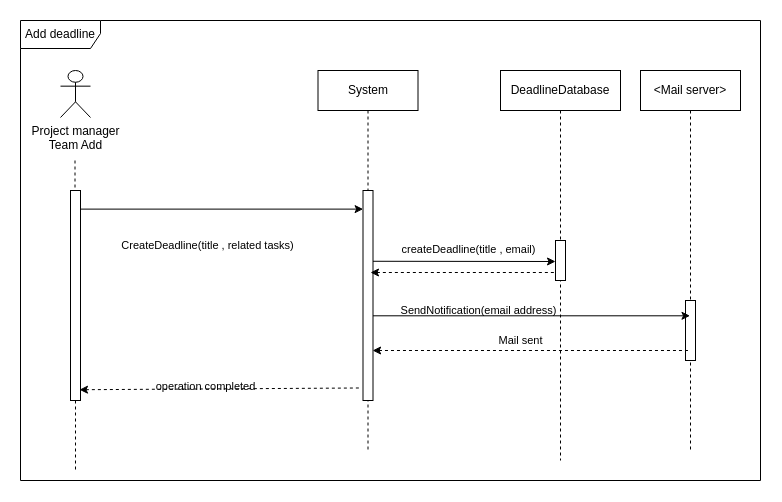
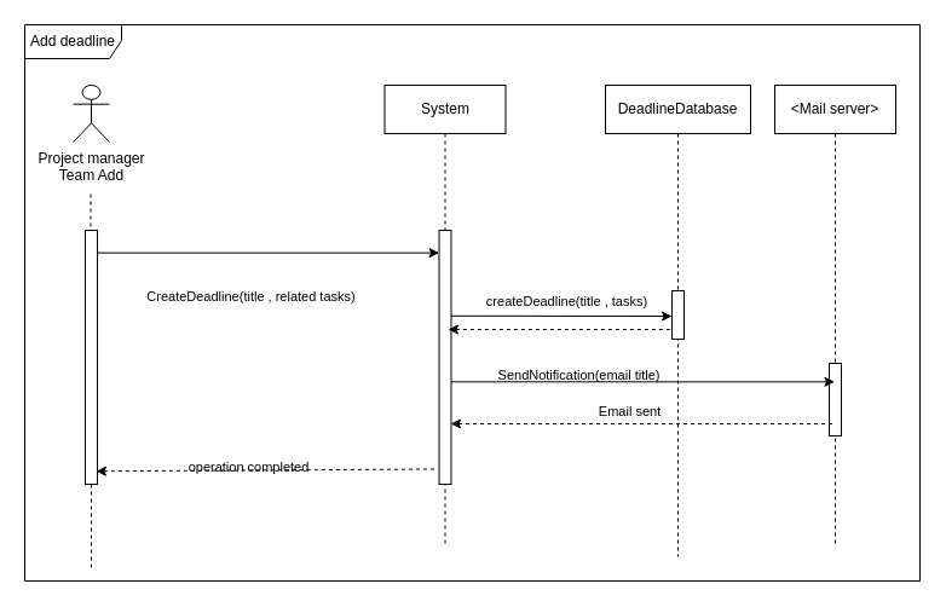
  <mxCell id="0" />
  <mxCell id="1" parent="0" />
  <mxCell id="2" value="Add deadline" style="shape=umlFrame;whiteSpace=wrap;html=1;width=80;height=28;" parent="1" vertex="1"><mxGeometry x="20" y="20" width="740" height="460" as="geometry" /></mxCell>
  <mxCell id="3" value="Project manager&lt;br&gt;Team Add" style="shape=umlActor;verticalLabelPosition=bottom;verticalAlign=top;html=1;" parent="1" vertex="1"><mxGeometry x="60" y="70" width="30" height="47" as="geometry" /></mxCell>
  <mxCell id="4" value="DeadlineDatabase" style="shape=umlLifeline;perimeter=lifelinePerimeter;whiteSpace=wrap;html=1;container=1;collapsible=0;recursiveResize=0;outlineConnect=0;" parent="1" vertex="1"><mxGeometry x="500" y="70" width="120" height="390" as="geometry" /></mxCell>
  <mxCell id="5" value="" style="endArrow=none;dashed=1;endFill=0;endSize=12;html=1;startArrow=none;" parent="1" source="9" edge="1"><mxGeometry width="160" relative="1" as="geometry"><mxPoint x="74.5" y="160" as="sourcePoint" /><mxPoint x="75" y="470" as="targetPoint" /></mxGeometry></mxCell>
  <mxCell id="6" value="System" style="shape=umlLifeline;perimeter=lifelinePerimeter;whiteSpace=wrap;html=1;container=1;collapsible=0;recursiveResize=0;outlineConnect=0;" parent="1" vertex="1"><mxGeometry x="317.5" y="70" width="100" height="380" as="geometry" /></mxCell>
  <mxCell id="7" value="&amp;lt;Mail server&amp;gt;" style="shape=umlLifeline;perimeter=lifelinePerimeter;whiteSpace=wrap;html=1;container=1;collapsible=0;recursiveResize=0;outlineConnect=0;" parent="1" vertex="1"><mxGeometry x="640" y="70" width="100" height="380" as="geometry" /></mxCell>
  <mxCell id="8" value="" style="rounded=0;whiteSpace=wrap;html=1;" parent="1" vertex="1"><mxGeometry x="685" y="300" width="10" height="60" as="geometry" /></mxCell>
  <mxCell id="9" value="" style="html=1;points=[];perimeter=orthogonalPerimeter;" parent="1" vertex="1"><mxGeometry x="70" y="190" width="10" height="210" as="geometry" /></mxCell>
  <mxCell id="10" value="" style="endArrow=none;dashed=1;endFill=0;endSize=12;html=1;" parent="1" target="9" edge="1"><mxGeometry width="160" relative="1" as="geometry"><mxPoint x="74.5" y="160" as="sourcePoint" /><mxPoint x="74.5" y="510" as="targetPoint" /></mxGeometry></mxCell>
  <mxCell id="11" value="" style="endArrow=classic;html=1;fontSize=11;entryX=0.011;entryY=0.051;entryDx=0;entryDy=0;entryPerimeter=0;" parent="1" edge="1"><mxGeometry width="50" height="50" relative="1" as="geometry"><mxPoint x="80" y="208.615" as="sourcePoint" /><mxPoint x="362.61" y="208.615" as="targetPoint" /></mxGeometry></mxCell>
  <mxCell id="12" value="CreateDeadline(title , related tasks)" style="text;html=1;align=center;verticalAlign=middle;resizable=0;points=[];autosize=1;strokeColor=none;fontSize=11;" parent="1" vertex="1"><mxGeometry x="112" y="235" width="190" height="20" as="geometry" /></mxCell>
  <mxCell id="13" value="" style="endArrow=none;dashed=1;html=1;fontSize=11;exitX=1.15;exitY=0.348;exitDx=0;exitDy=0;exitPerimeter=0;startArrow=classic;startFill=1;" parent="1" target="7" edge="1"><mxGeometry width="50" height="50" relative="1" as="geometry"><mxPoint x="372.1" y="350" as="sourcePoint" /><mxPoint x="552.89" y="350.08" as="targetPoint" /></mxGeometry></mxCell>
- <mxCell id="14" value="Mail sent" style="text;html=1;align=center;verticalAlign=middle;resizable=0;points=[];autosize=1;strokeColor=none;fontSize=11;" parent="1" vertex="1"><mxGeometry x="485" y="330" width="70" height="20" as="geometry" /></mxCell>
+ <mxCell id="14" value="Email sent" style="text;html=1;align=center;verticalAlign=middle;resizable=0;points=[];autosize=1;strokeColor=none;fontSize=11;" parent="1" vertex="1"><mxGeometry x="485" y="330" width="70" height="20" as="geometry" /></mxCell>
  <mxCell id="15" value="" style="rounded=0;whiteSpace=wrap;html=1;" parent="1" vertex="1"><mxGeometry x="555" y="240" width="10" height="40" as="geometry" /></mxCell>
  <mxCell id="16" value="" style="endArrow=none;dashed=1;html=1;fontSize=11;entryX=-0.021;entryY=0.424;entryDx=0;entryDy=0;entryPerimeter=0;exitX=0.9;exitY=0.886;exitDx=0;exitDy=0;exitPerimeter=0;startArrow=classic;startFill=1;" parent="1" edge="1"><mxGeometry width="50" height="50" relative="1" as="geometry"><mxPoint x="79" y="389.23" as="sourcePoint" /><mxPoint x="360.79" y="387.48" as="targetPoint" /></mxGeometry></mxCell>
  <mxCell id="17" value="operation completed" style="text;html=1;align=center;verticalAlign=middle;resizable=0;points=[];autosize=1;strokeColor=none;fontSize=11;" parent="1" vertex="1"><mxGeometry x="145" y="376" width="120" height="20" as="geometry" /></mxCell>
  <mxCell id="18" value="" style="endArrow=classic;html=1;fontSize=11;exitX=0.896;exitY=0.235;exitDx=0;exitDy=0;exitPerimeter=0;" parent="1" edge="1"><mxGeometry width="50" height="50" relative="1" as="geometry"><mxPoint x="371.46" y="260.775" as="sourcePoint" /><mxPoint x="555" y="261" as="targetPoint" /></mxGeometry></mxCell>
- <mxCell id="19" value="createDeadline(title , email)" style="text;html=1;align=center;verticalAlign=middle;resizable=0;points=[];autosize=1;strokeColor=none;fontSize=11;" parent="1" vertex="1"><mxGeometry x="392.5" y="238.5" width="150" height="20" as="geometry" /></mxCell>
+ <mxCell id="19" value="createDeadline(title , tasks)" style="text;html=1;align=center;verticalAlign=middle;resizable=0;points=[];autosize=1;strokeColor=none;fontSize=11;" parent="1" vertex="1"><mxGeometry x="392.5" y="238.5" width="150" height="20" as="geometry" /></mxCell>
  <mxCell id="20" value="" style="endArrow=classic;html=1;fontSize=11;exitX=0.94;exitY=0.357;exitDx=0;exitDy=0;exitPerimeter=0;" parent="1" edge="1"><mxGeometry width="50" height="50" relative="1" as="geometry"><mxPoint x="371.9" y="315.305" as="sourcePoint" /><mxPoint x="689.5" y="315.305" as="targetPoint" /></mxGeometry></mxCell>
- <mxCell id="21" value="SendNotification(email address)" style="text;html=1;align=center;verticalAlign=middle;resizable=0;points=[];autosize=1;strokeColor=none;fontSize=11;" parent="1" vertex="1"><mxGeometry x="392.5" y="300" width="170" height="20" as="geometry" /></mxCell>
+ <mxCell id="21" value="SendNotification(email title)" style="text;html=1;align=center;verticalAlign=middle;resizable=0;points=[];autosize=1;strokeColor=none;fontSize=11;" parent="1" vertex="1"><mxGeometry x="392.5" y="300" width="170" height="20" as="geometry" /></mxCell>
  <mxCell id="22" value="" style="rounded=0;whiteSpace=wrap;html=1;" parent="1" vertex="1"><mxGeometry x="362.5" y="190" width="10" height="210" as="geometry" /></mxCell>
  <mxCell id="23" value="" style="endArrow=none;dashed=1;html=1;fontSize=11;startArrow=classic;startFill=1;entryX=0;entryY=0.75;entryDx=0;entryDy=0;" edge="1" parent="1"><mxGeometry width="50" height="50" relative="1" as="geometry"><mxPoint x="370" y="272" as="sourcePoint" /><mxPoint x="555" y="272" as="targetPoint" /></mxGeometry></mxCell>
